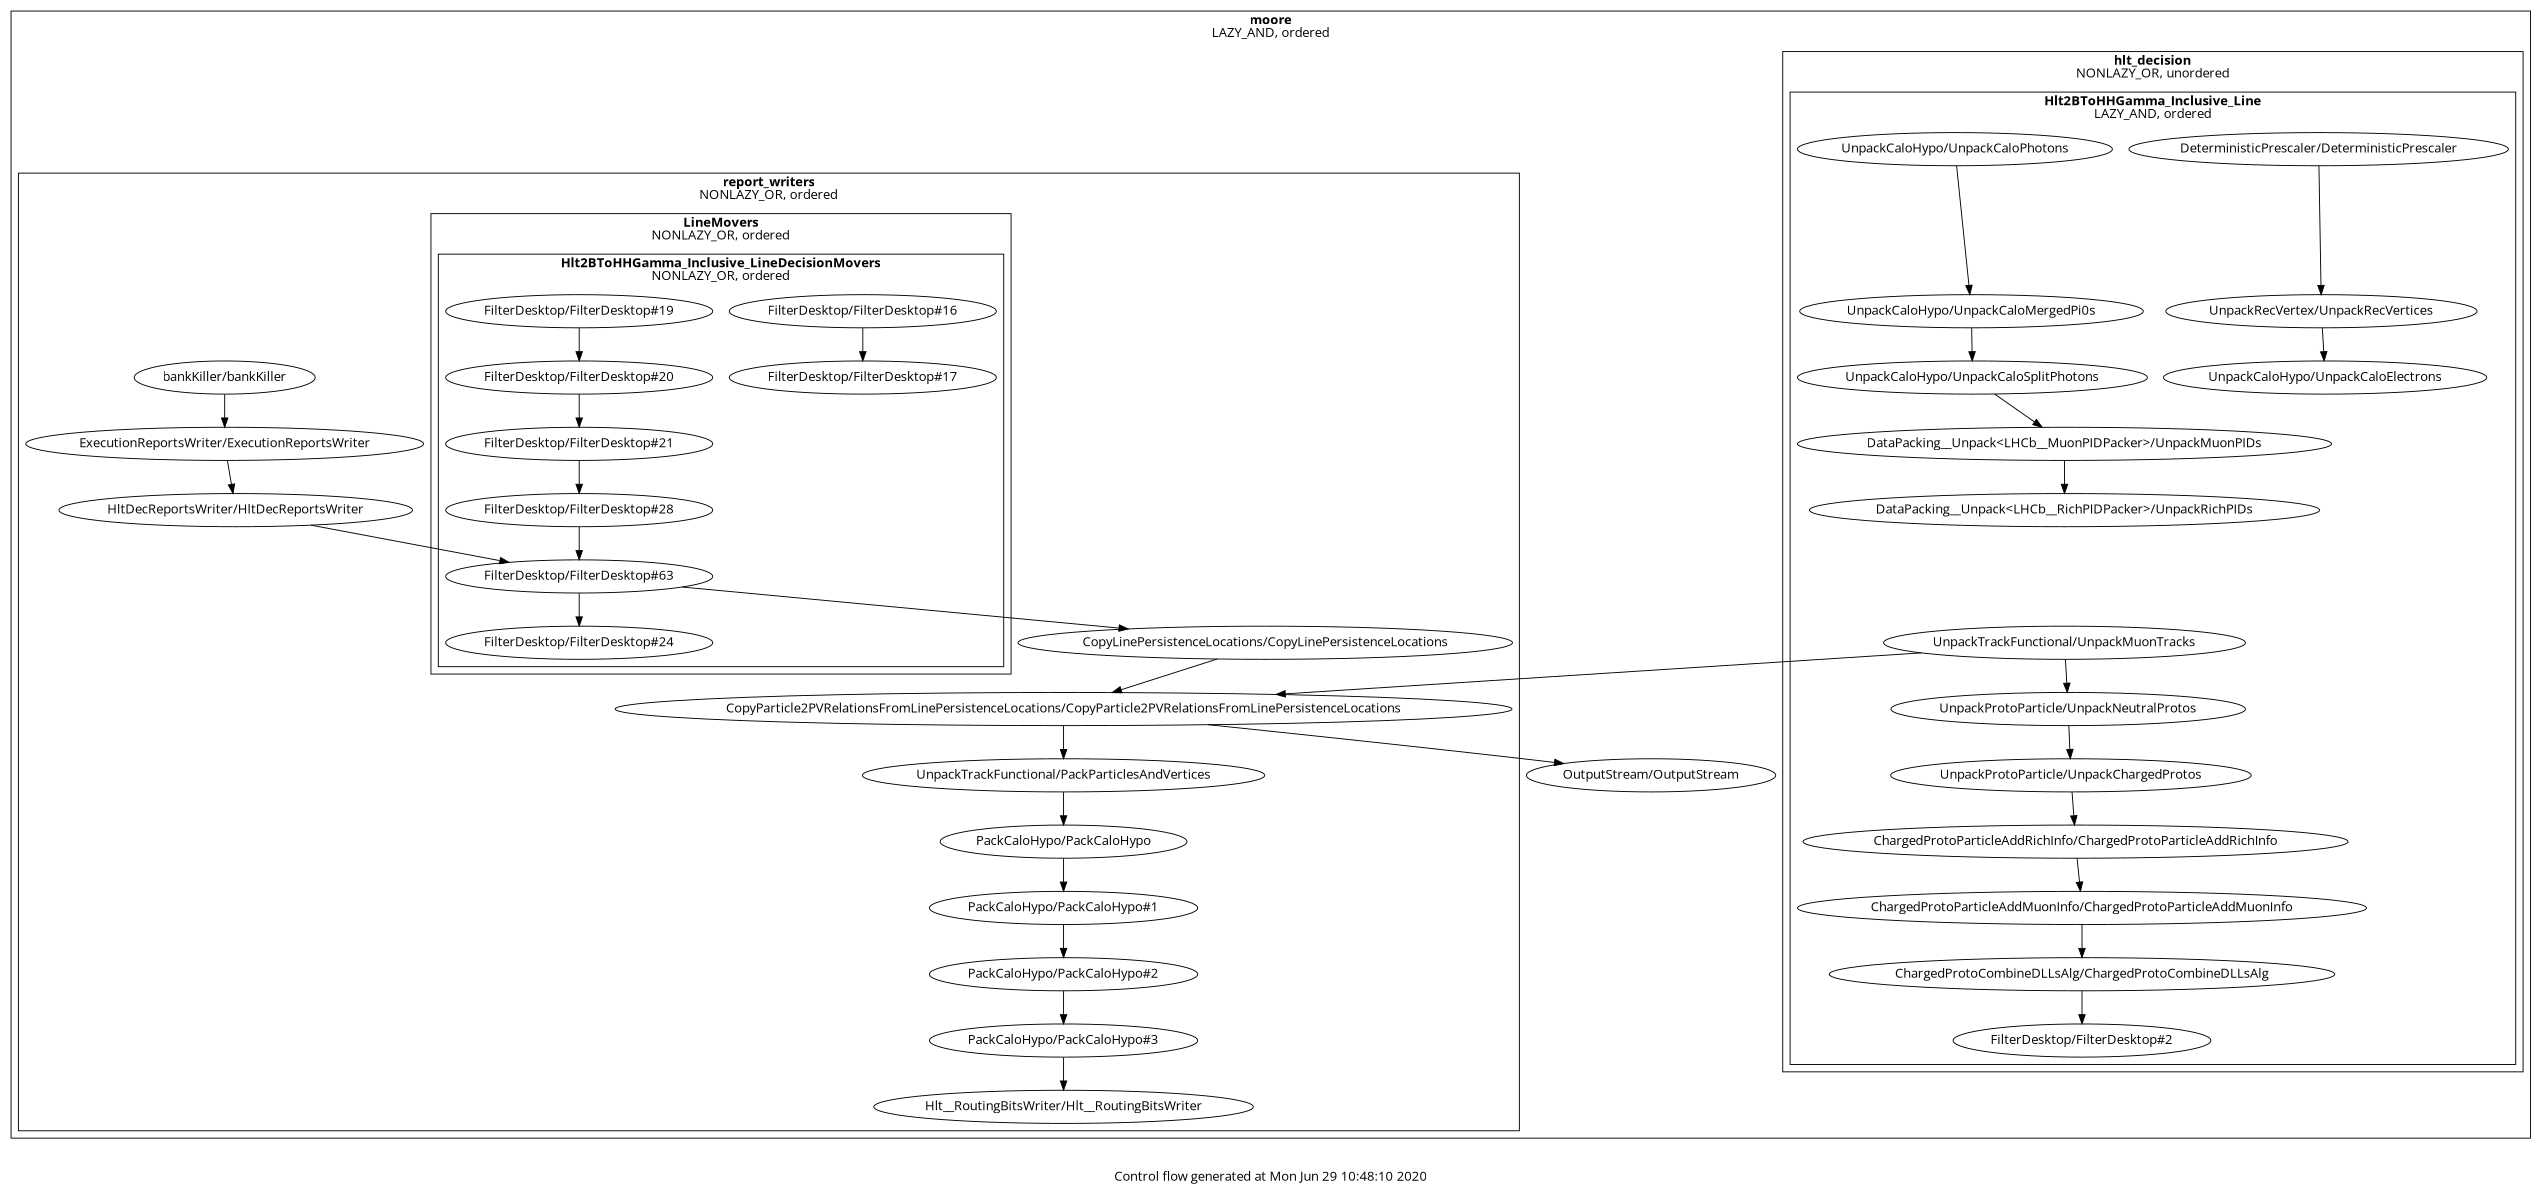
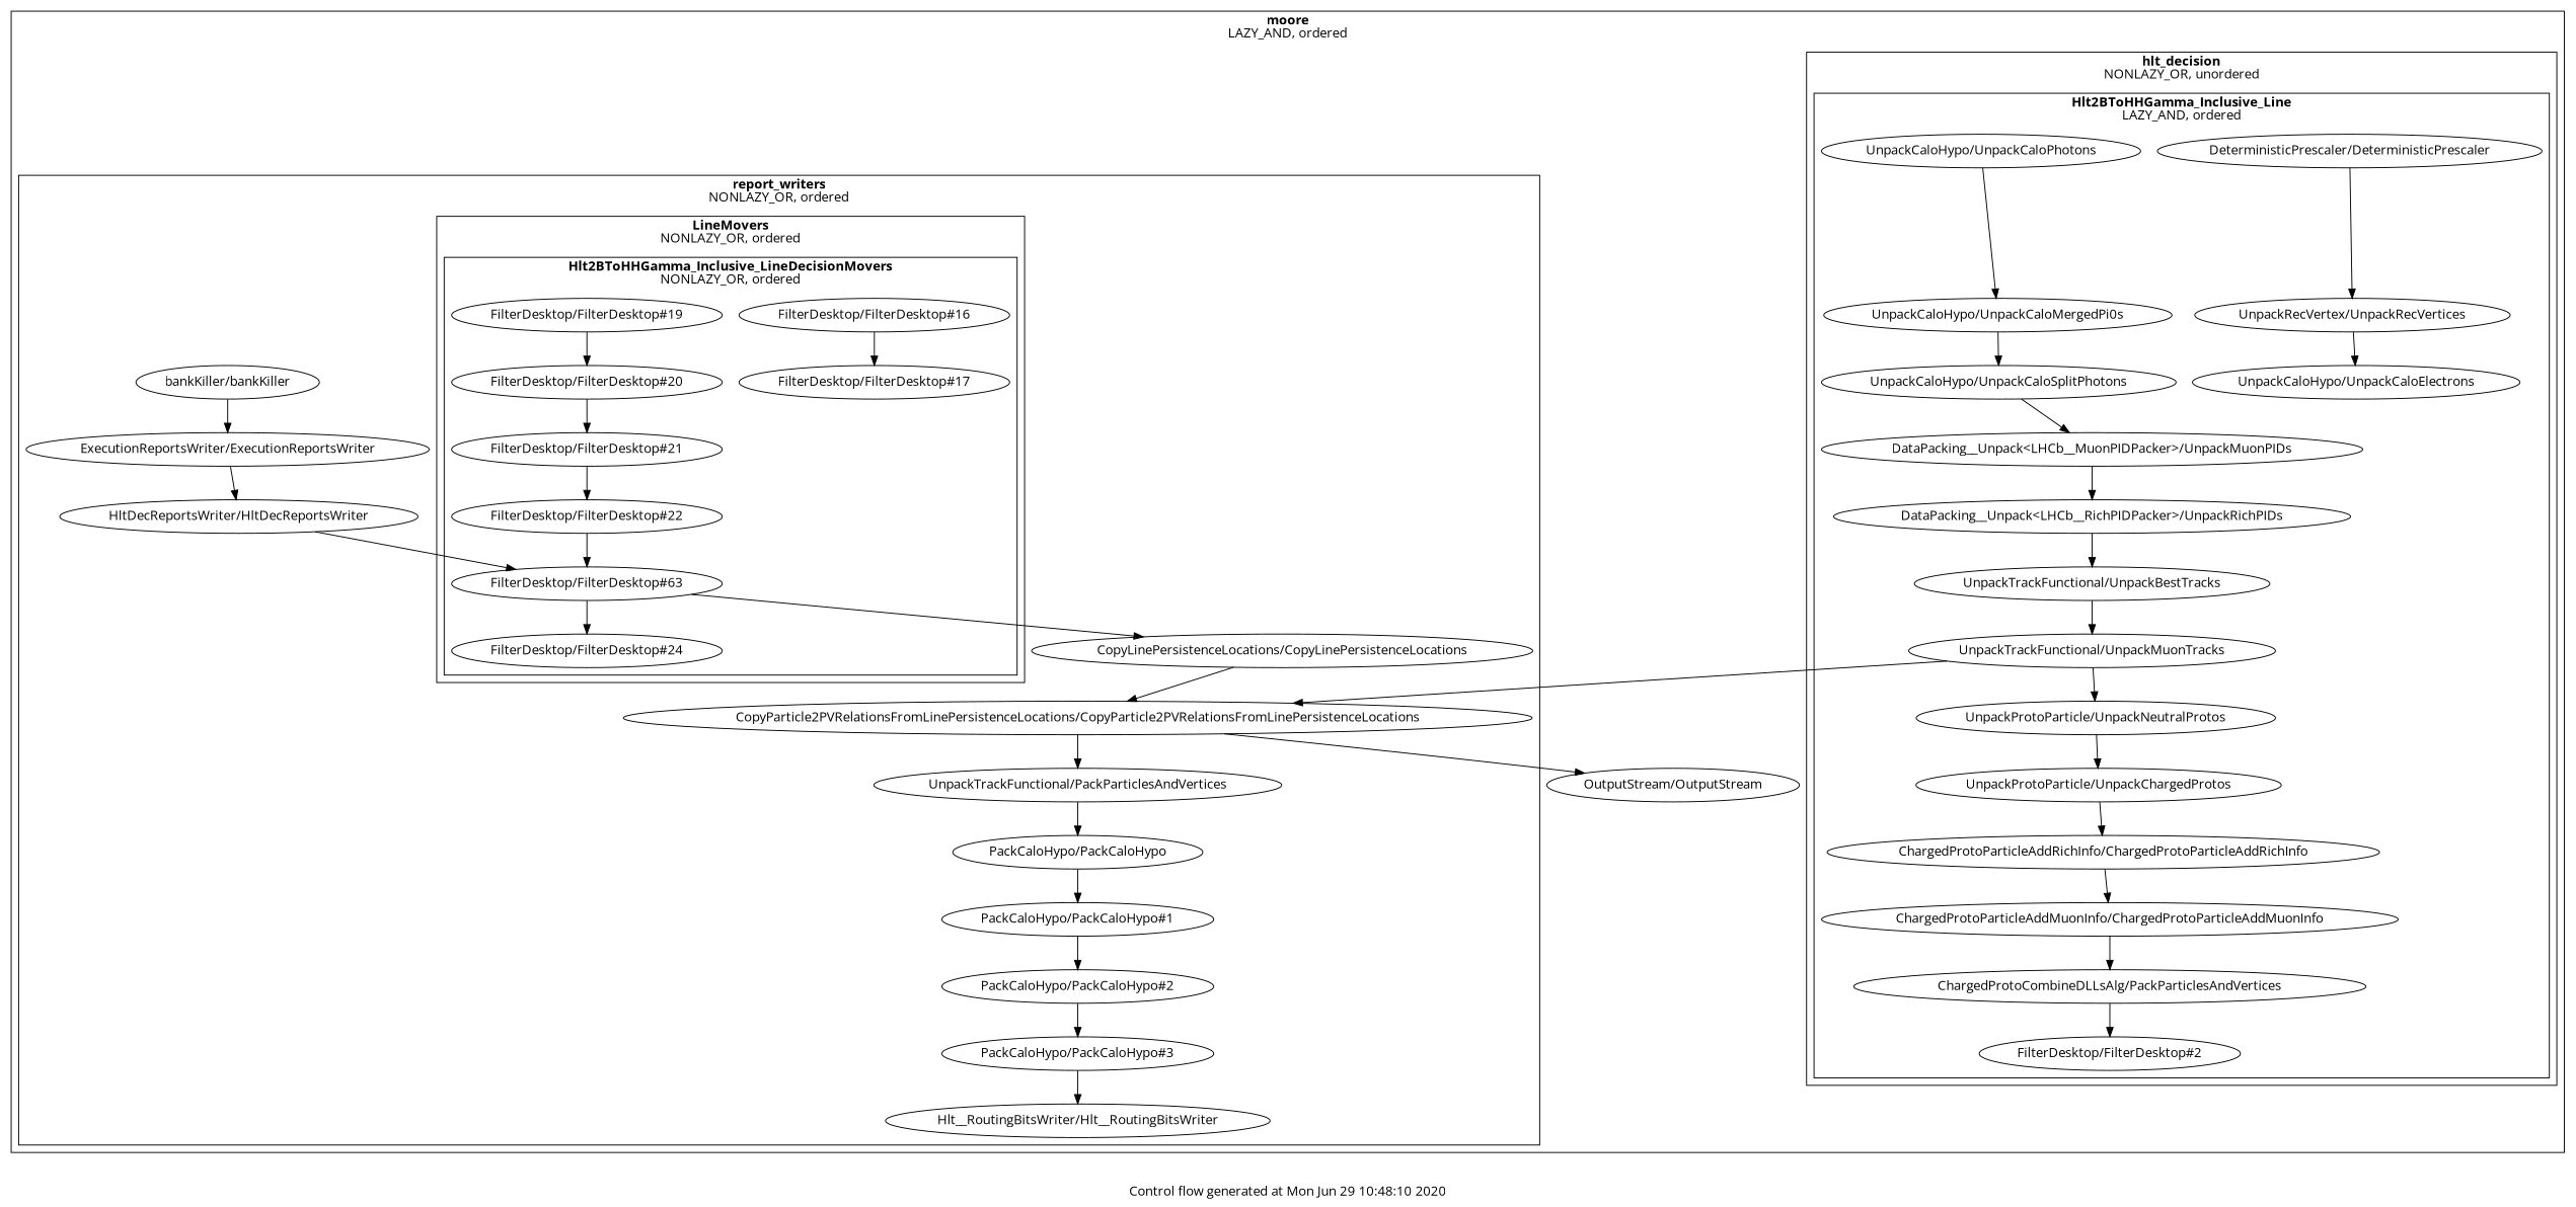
  strict digraph {
    compound=True
    fontname="Open Sans"
    label="Control flow generated at Mon Jun 29 10:48:10 2020"
    node [fontname="Open Sans"]
    edge [dir=forward fontname="Open Sans"]
    n1 [label="DeterministicPrescaler/DeterministicPrescaler"]
    n2 [label="UnpackRecVertex/UnpackRecVertices"]
    n3 [label="UnpackCaloHypo/UnpackCaloElectrons"]
    n4 [label="UnpackCaloHypo/UnpackCaloPhotons"]
    n5 [label="UnpackCaloHypo/UnpackCaloMergedPi0s"]
    n6 [label="UnpackCaloHypo/UnpackCaloSplitPhotons"]
    n7 [label="DataPacking__Unpack<LHCb__MuonPIDPacker>/UnpackMuonPIDs"]
    n8 [label="DataPacking__Unpack<LHCb__RichPIDPacker>/UnpackRichPIDs"]
+   n9 [label="UnpackTrackFunctional/UnpackBestTracks"]
    n10 [label="UnpackTrackFunctional/UnpackMuonTracks"]
    n11 [label="UnpackProtoParticle/UnpackNeutralProtos"]
    n12 [label="UnpackProtoParticle/UnpackChargedProtos"]
    n13 [label="ChargedProtoParticleAddRichInfo/ChargedProtoParticleAddRichInfo"]
    n14 [label="ChargedProtoParticleAddMuonInfo/ChargedProtoParticleAddMuonInfo"]
-   n15 [label="ChargedProtoCombineDLLsAlg/ChargedProtoCombineDLLsAlg"]
+   n15 [label="ChargedProtoCombineDLLsAlg/PackParticlesAndVertices"]
    n16 [label="FilterDesktop/FilterDesktop#2"]
    n17 [label="FilterDesktop/FilterDesktop#16"]
    n18 [label="FilterDesktop/FilterDesktop#17"]
    n19 [label="FilterDesktop/FilterDesktop#19"]
    n20 [label="FilterDesktop/FilterDesktop#20"]
    n21 [label="FilterDesktop/FilterDesktop#21"]
-   n22 [label="FilterDesktop/FilterDesktop#28"]
+   n22 [label="FilterDesktop/FilterDesktop#22"]
    n23 [label="FilterDesktop/FilterDesktop#63"]
    n24 [label="FilterDesktop/FilterDesktop#24"]
    n25 [label="bankKiller/bankKiller"]
    n26 [label="ExecutionReportsWriter/ExecutionReportsWriter"]
    n27 [label="HltDecReportsWriter/HltDecReportsWriter"]
    n28 [label="CopyLinePersistenceLocations/CopyLinePersistenceLocations"]
    n29 [label="CopyParticle2PVRelationsFromLinePersistenceLocations/CopyParticle2PVRelationsFromLinePersistenceLocations"]
    n30 [label="UnpackTrackFunctional/PackParticlesAndVertices"]
    n31 [label="PackCaloHypo/PackCaloHypo"]
    n32 [label="PackCaloHypo/PackCaloHypo#1"]
    n33 [label="PackCaloHypo/PackCaloHypo#2"]
    n34 [label="PackCaloHypo/PackCaloHypo#3"]
    n35 [label="Hlt__RoutingBitsWriter/Hlt__RoutingBitsWriter"]
    n36 [label="OutputStream/OutputStream"]
    subgraph cluster_1 {
      label=<<B>moore</B><BR/>LAZY_AND, ordered>
      n36
      subgraph cluster_2 {
        label=<<B>hlt_decision</B><BR/>NONLAZY_OR, unordered>
        subgraph cluster_3 {
          label=<<B>Hlt2BToHHGamma_Inclusive_Line</B><BR/>LAZY_AND, ordered>
          n1
          n2
          n3
          n4
          n5
          n6
          n7
          n8
+         n9
          n10
          n11
          n12
          n13
          n14
          n15
          n16
        }
      }
      subgraph cluster_4 {
        label=<<B>report_writers</B><BR/>NONLAZY_OR, ordered>
        n25
        n26
        n27
        n28
        n29
        n30
        n31
        n32
        n33
        n34
        n35
        subgraph cluster_5 {
          label=<<B>LineMovers</B><BR/>NONLAZY_OR, ordered>
          subgraph cluster_6 {
            label=<<B>Hlt2BToHHGamma_Inclusive_LineDecisionMovers</B><BR/>NONLAZY_OR, ordered>
            n17
            n18
            n19
            n20
            n21
            n22
            n23
            n24
          }
        }
      }
    }
    n1 -> n2
    n2 -> n3
    n4 -> n5
    n5 -> n6
    n6 -> n7
    n7 -> n8
+   n8 -> n9
+   n9 -> n10
    n10 -> n11
    n10 -> n29
    n11 -> n12
    n12 -> n13
    n13 -> n14
    n14 -> n15
    n15 -> n16
    n17 -> n18
    n19 -> n20
    n20 -> n21
    n21 -> n22
    n22 -> n23
    n23 -> n24
    n23 -> n28
    n25 -> n26
    n26 -> n27
    n27 -> n23
    n28 -> n29
    n29 -> n30
    n29 -> n36
    n30 -> n31
    n31 -> n32
    n32 -> n33
    n33 -> n34
    n34 -> n35
  }
